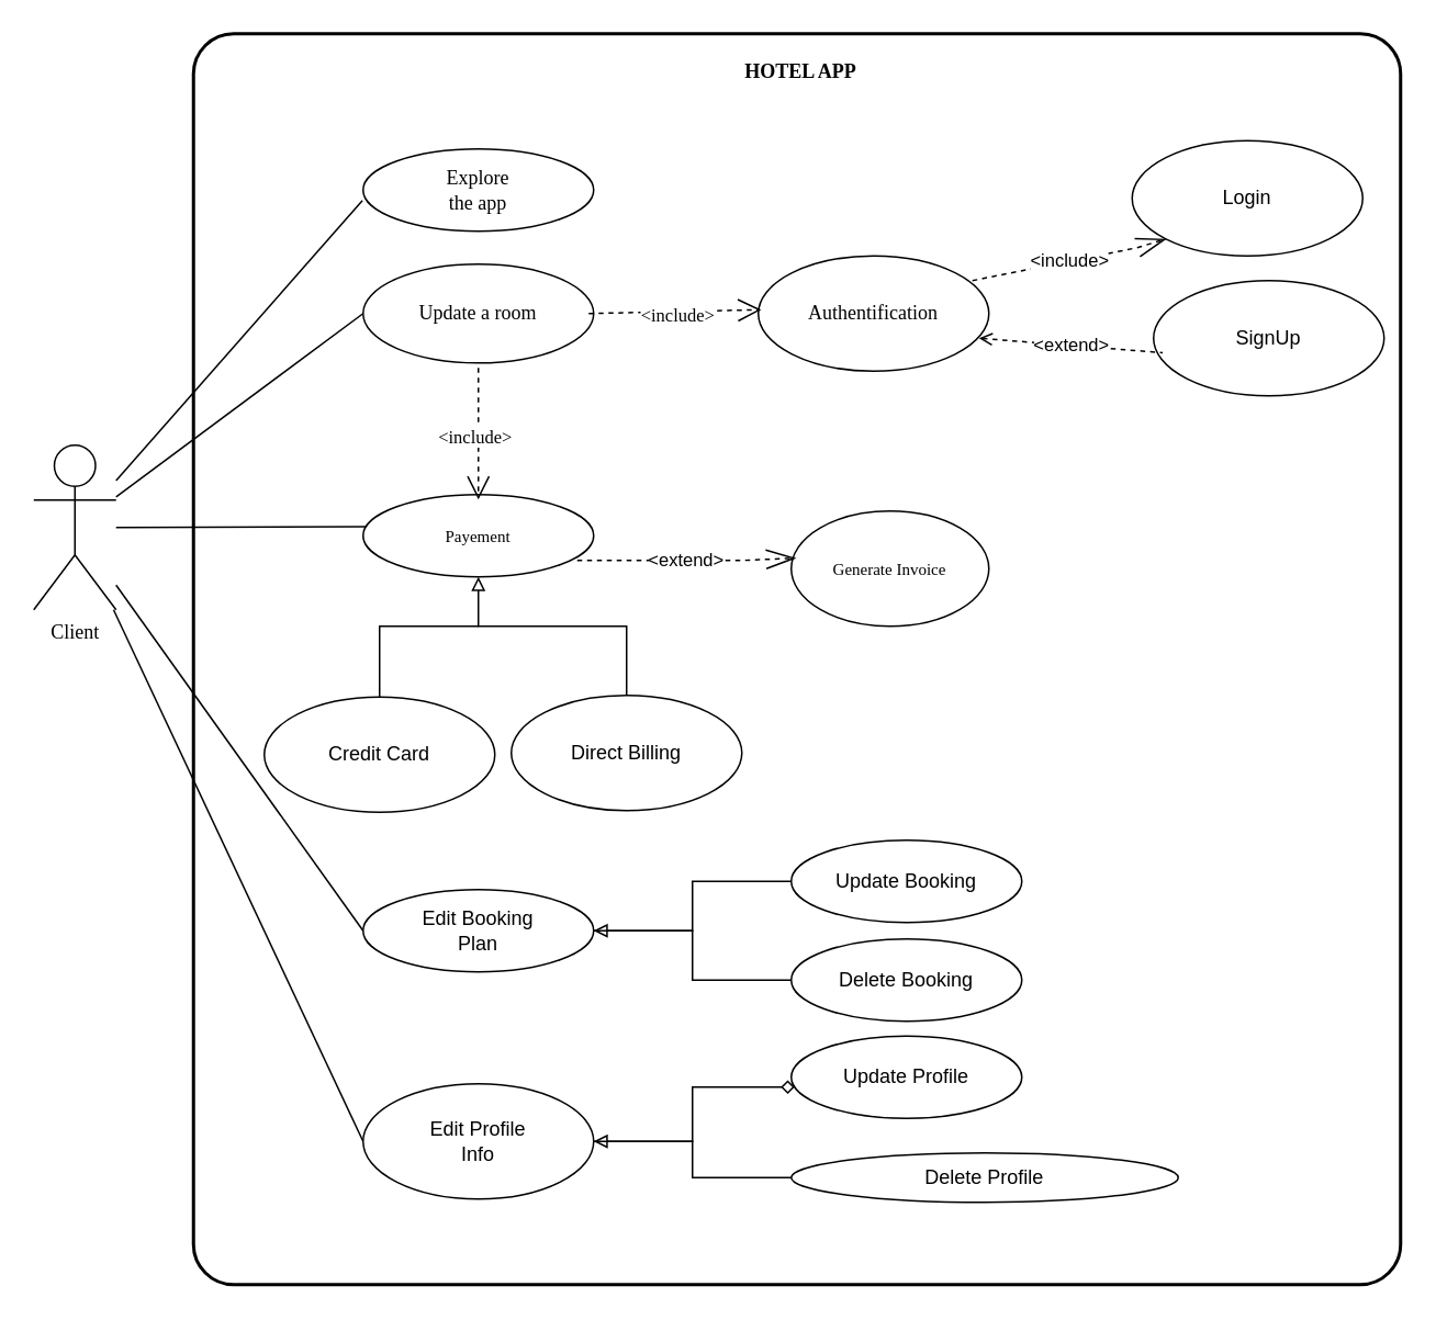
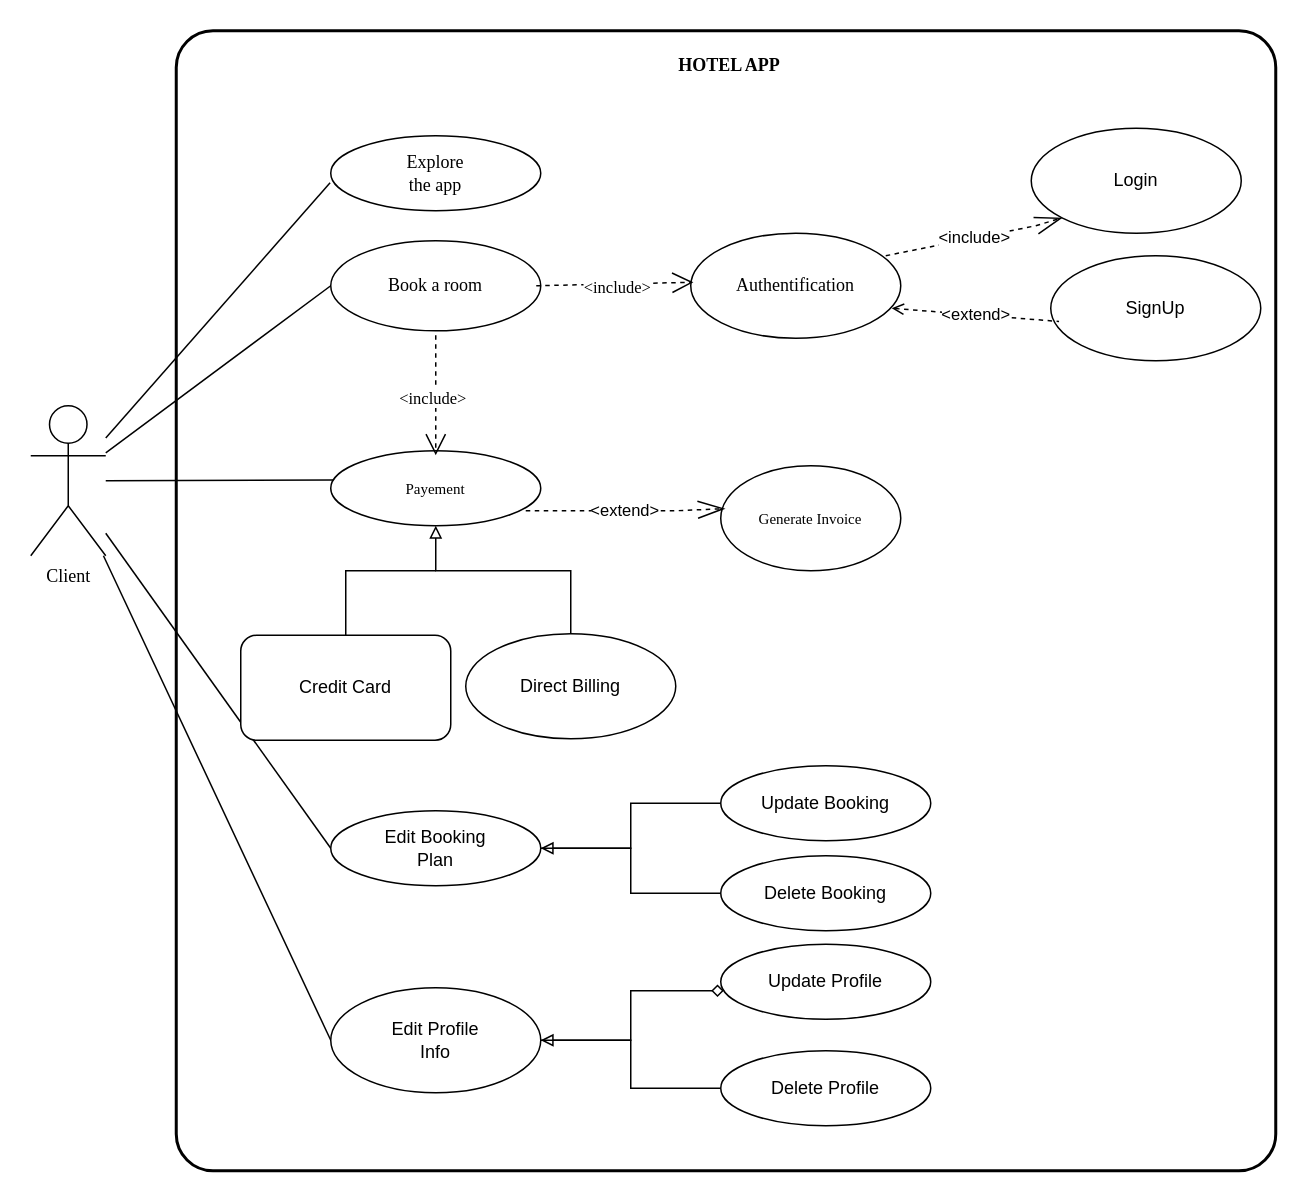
  <mxCell id="0" />
  <mxCell id="1" parent="0" />
  <mxCell id="2" value="" style="rounded=1;whiteSpace=wrap;html=1;absoluteArcSize=1;arcSize=49;strokeWidth=2;" vertex="1" parent="1"><mxGeometry x="117" y="20" width="733" height="760" as="geometry" /></mxCell>
  <mxCell id="3" value="HOTEL APP" style="text;html=1;strokeColor=none;fillColor=none;align=center;verticalAlign=middle;whiteSpace=wrap;rounded=0;fontFamily=Lucida Console;fontStyle=1" vertex="1" parent="1"><mxGeometry x="376" y="28" width="220" height="30" as="geometry" /></mxCell>
  <mxCell id="4" style="rounded=0;orthogonalLoop=1;jettySize=auto;html=1;fontFamily=Lucida Console;endArrow=none;endFill=0;entryX=0;entryY=0.5;entryDx=0;entryDy=0;" edge="1" parent="1" source="9" target="11"><mxGeometry relative="1" as="geometry"><Array as="points" /></mxGeometry></mxCell>
  <mxCell id="5" style="rounded=0;orthogonalLoop=1;jettySize=auto;html=1;entryX=0.014;entryY=0.391;entryDx=0;entryDy=0;entryPerimeter=0;endArrow=none;endFill=0;" edge="1" parent="1" source="9" target="16"><mxGeometry relative="1" as="geometry" /></mxCell>
  <mxCell id="6" style="rounded=0;orthogonalLoop=1;jettySize=auto;html=1;entryX=-0.003;entryY=0.626;entryDx=0;entryDy=0;entryPerimeter=0;startArrow=none;startFill=0;endArrow=none;endFill=0;" edge="1" parent="1" source="9" target="10"><mxGeometry relative="1" as="geometry" /></mxCell>
  <mxCell id="7" style="edgeStyle=none;rounded=0;orthogonalLoop=1;jettySize=auto;html=1;entryX=0;entryY=0.5;entryDx=0;entryDy=0;startArrow=none;startFill=0;endArrow=none;endFill=0;" edge="1" parent="1" source="9" target="22"><mxGeometry relative="1" as="geometry" /></mxCell>
  <mxCell id="8" style="edgeStyle=none;rounded=0;orthogonalLoop=1;jettySize=auto;html=1;entryX=0;entryY=0.5;entryDx=0;entryDy=0;startArrow=none;startFill=0;endArrow=none;endFill=0;" edge="1" parent="1" source="9" target="29"><mxGeometry relative="1" as="geometry" /></mxCell>
  <mxCell id="9" value="Client" style="shape=umlActor;verticalLabelPosition=bottom;verticalAlign=top;html=1;outlineConnect=0;fontFamily=Lucida Console;" vertex="1" parent="1"><mxGeometry x="20" y="270" width="50" height="100" as="geometry" /></mxCell>
  <mxCell id="10" value="Explore &lt;br&gt;the app" style="ellipse;whiteSpace=wrap;html=1;fontFamily=Lucida Console;" vertex="1" parent="1"><mxGeometry x="220" y="90" width="140" height="50" as="geometry" /></mxCell>
- <mxCell id="11" value="Update a room" style="ellipse;whiteSpace=wrap;html=1;fontFamily=Lucida Console;" vertex="1" parent="1"><mxGeometry x="220" y="160" width="140" height="60" as="geometry" /></mxCell>
+ <mxCell id="11" value="Book a room" style="ellipse;whiteSpace=wrap;html=1;fontFamily=Lucida Console;" vertex="1" parent="1"><mxGeometry x="220" y="160" width="140" height="60" as="geometry" /></mxCell>
  <mxCell id="12" value="Authentification" style="ellipse;whiteSpace=wrap;html=1;fontFamily=Lucida Console;" vertex="1" parent="1"><mxGeometry x="460" y="155" width="140" height="70" as="geometry" /></mxCell>
  <mxCell id="13" value="&amp;lt;include&amp;gt;" style="endArrow=open;endSize=12;dashed=1;html=1;rounded=0;fontFamily=Lucida Console;exitX=1;exitY=0.5;exitDx=0;exitDy=0;" edge="1" parent="1"><mxGeometry x="0.04" y="-2" width="160" relative="1" as="geometry"><mxPoint x="357" y="190" as="sourcePoint" /><mxPoint x="461.76" y="187.686" as="targetPoint" /><Array as="points" /><mxPoint as="offset" /></mxGeometry></mxCell>
  <mxCell id="14" style="edgeStyle=orthogonalEdgeStyle;rounded=0;orthogonalLoop=1;jettySize=auto;html=1;endArrow=none;endFill=0;startArrow=none;startFill=0;" edge="1" parent="1" target="18"><mxGeometry relative="1" as="geometry"><mxPoint x="290" y="380" as="sourcePoint" /><Array as="points"><mxPoint x="290" y="380" /><mxPoint x="230" y="380" /></Array></mxGeometry></mxCell>
  <mxCell id="15" style="edgeStyle=orthogonalEdgeStyle;rounded=0;orthogonalLoop=1;jettySize=auto;html=1;endArrow=none;endFill=0;startArrow=block;startFill=0;" edge="1" parent="1" source="16" target="19"><mxGeometry relative="1" as="geometry"><Array as="points"><mxPoint x="290" y="380" /><mxPoint x="380" y="380" /></Array></mxGeometry></mxCell>
  <mxCell id="16" value="Payement" style="ellipse;whiteSpace=wrap;html=1;fontFamily=Lucida Console;fontSize=10;fontStyle=0" vertex="1" parent="1"><mxGeometry x="220" y="300" width="140" height="50" as="geometry" /></mxCell>
  <mxCell id="17" value="&amp;lt;include&amp;gt;" style="endArrow=open;endSize=12;dashed=1;html=1;rounded=0;fontFamily=Lucida Console;entryX=0.5;entryY=0;entryDx=0;entryDy=0;" edge="1" parent="1"><mxGeometry x="0.04" y="-2" width="160" relative="1" as="geometry"><mxPoint x="290" y="223" as="sourcePoint" /><mxPoint x="290" y="303" as="targetPoint" /><Array as="points"><mxPoint x="290" y="223" /></Array><mxPoint as="offset" /></mxGeometry></mxCell>
- <mxCell id="18" value="Credit Card" style="ellipse;whiteSpace=wrap;html=1;" vertex="1" parent="1"><mxGeometry x="160" y="423" width="140" height="70" as="geometry" /></mxCell>
+ <mxCell id="18" value="Credit Card" style="whiteSpace=wrap;html=1;rounded=1;" vertex="1" parent="1"><mxGeometry x="160" y="423" width="140" height="70" as="geometry" /></mxCell>
  <mxCell id="19" value="Direct Billing" style="ellipse;whiteSpace=wrap;html=1;" vertex="1" parent="1"><mxGeometry x="310" y="422" width="140" height="70" as="geometry" /></mxCell>
  <mxCell id="20" style="edgeStyle=orthogonalEdgeStyle;rounded=0;orthogonalLoop=1;jettySize=auto;html=1;startArrow=none;startFill=0;endArrow=none;endFill=0;" edge="1" parent="1" source="22" target="23"><mxGeometry relative="1" as="geometry" /></mxCell>
  <mxCell id="21" style="edgeStyle=orthogonalEdgeStyle;rounded=0;orthogonalLoop=1;jettySize=auto;html=1;startArrow=block;startFill=0;endArrow=none;endFill=0;exitX=1;exitY=0.5;exitDx=0;exitDy=0;exitPerimeter=0;" edge="1" parent="1" source="22" target="24"><mxGeometry relative="1" as="geometry" /></mxCell>
  <mxCell id="22" value="Edit Booking &lt;br&gt;Plan" style="ellipse;whiteSpace=wrap;html=1;" vertex="1" parent="1"><mxGeometry x="220" y="540" width="140" height="50" as="geometry" /></mxCell>
  <mxCell id="23" value="Update Booking" style="ellipse;whiteSpace=wrap;html=1;" vertex="1" parent="1"><mxGeometry x="480" y="510" width="140" height="50" as="geometry" /></mxCell>
  <mxCell id="24" value="Delete Booking" style="ellipse;whiteSpace=wrap;html=1;" vertex="1" parent="1"><mxGeometry x="480" y="570" width="140" height="50" as="geometry" /></mxCell>
  <mxCell id="25" value="Generate Invoice" style="ellipse;whiteSpace=wrap;html=1;fontSize=10;fontFamily=Lucida Console;fontStyle=0;" vertex="1" parent="1"><mxGeometry x="480" y="310" width="120" height="70" as="geometry" /></mxCell>
  <mxCell id="26" value="&amp;lt;extend&amp;gt;" style="endArrow=openThin;endSize=16;endFill=0;html=1;rounded=0;dashed=1;entryX=0.023;entryY=0.409;entryDx=0;entryDy=0;entryPerimeter=0;" edge="1" parent="1" target="25"><mxGeometry width="160" relative="1" as="geometry"><mxPoint x="350" y="340" as="sourcePoint" /><mxPoint x="500" y="340" as="targetPoint" /><Array as="points"><mxPoint x="450" y="340" /></Array></mxGeometry></mxCell>
  <mxCell id="27" style="edgeStyle=orthogonalEdgeStyle;rounded=0;orthogonalLoop=1;jettySize=auto;html=1;startArrow=none;startFill=0;endArrow=diamond;endFill=0;" edge="1" parent="1" source="29" target="30"><mxGeometry relative="1" as="geometry"><Array as="points"><mxPoint x="420" y="693" /><mxPoint x="420" y="660" /></Array></mxGeometry></mxCell>
  <mxCell id="28" style="edgeStyle=orthogonalEdgeStyle;rounded=0;orthogonalLoop=1;jettySize=auto;html=1;startArrow=block;startFill=0;endArrow=none;endFill=0;" edge="1" parent="1" source="29" target="31"><mxGeometry relative="1" as="geometry" /></mxCell>
  <mxCell id="29" value="Edit Profile &lt;br&gt;Info" style="ellipse;whiteSpace=wrap;html=1;" vertex="1" parent="1"><mxGeometry x="220" y="658" width="140" height="70" as="geometry" /></mxCell>
  <mxCell id="30" value="Update Profile" style="ellipse;whiteSpace=wrap;html=1;" vertex="1" parent="1"><mxGeometry x="480" y="629" width="140" height="50" as="geometry" /></mxCell>
- <mxCell id="31" value="Delete Profile" style="ellipse;whiteSpace=wrap;html=1;" vertex="1" parent="1"><mxGeometry x="480" y="700" width="235" height="30" as="geometry" /></mxCell>
+ <mxCell id="31" value="Delete Profile" style="ellipse;whiteSpace=wrap;html=1;" vertex="1" parent="1"><mxGeometry x="480" y="700" width="140" height="50" as="geometry" /></mxCell>
  <mxCell id="32" value="Login" style="ellipse;whiteSpace=wrap;html=1;" vertex="1" parent="1"><mxGeometry x="687" y="85" width="140" height="70" as="geometry" /></mxCell>
  <mxCell id="33" value="SignUp" style="ellipse;whiteSpace=wrap;html=1;" vertex="1" parent="1"><mxGeometry x="700" y="170" width="140" height="70" as="geometry" /></mxCell>
  <mxCell id="34" value="&amp;lt;include&amp;gt;" style="endArrow=openThin;endSize=16;endFill=0;html=1;rounded=0;entryX=0;entryY=1;entryDx=0;entryDy=0;dashed=1;" edge="1" parent="1" target="32"><mxGeometry width="160" relative="1" as="geometry"><mxPoint x="590" y="170" as="sourcePoint" /><mxPoint x="700" y="140" as="targetPoint" /><Array as="points"><mxPoint x="690" y="150" /></Array></mxGeometry></mxCell>
  <mxCell id="35" value="&amp;lt;extend&amp;gt;" style="endArrow=none;endSize=16;endFill=0;html=1;rounded=0;entryX=0.011;entryY=0.626;entryDx=0;entryDy=0;entryPerimeter=0;dashed=1;startArrow=open;startFill=0;" edge="1" parent="1"><mxGeometry width="160" relative="1" as="geometry"><mxPoint x="594" y="205" as="sourcePoint" /><mxPoint x="705.54" y="213.82" as="targetPoint" /></mxGeometry></mxCell>
